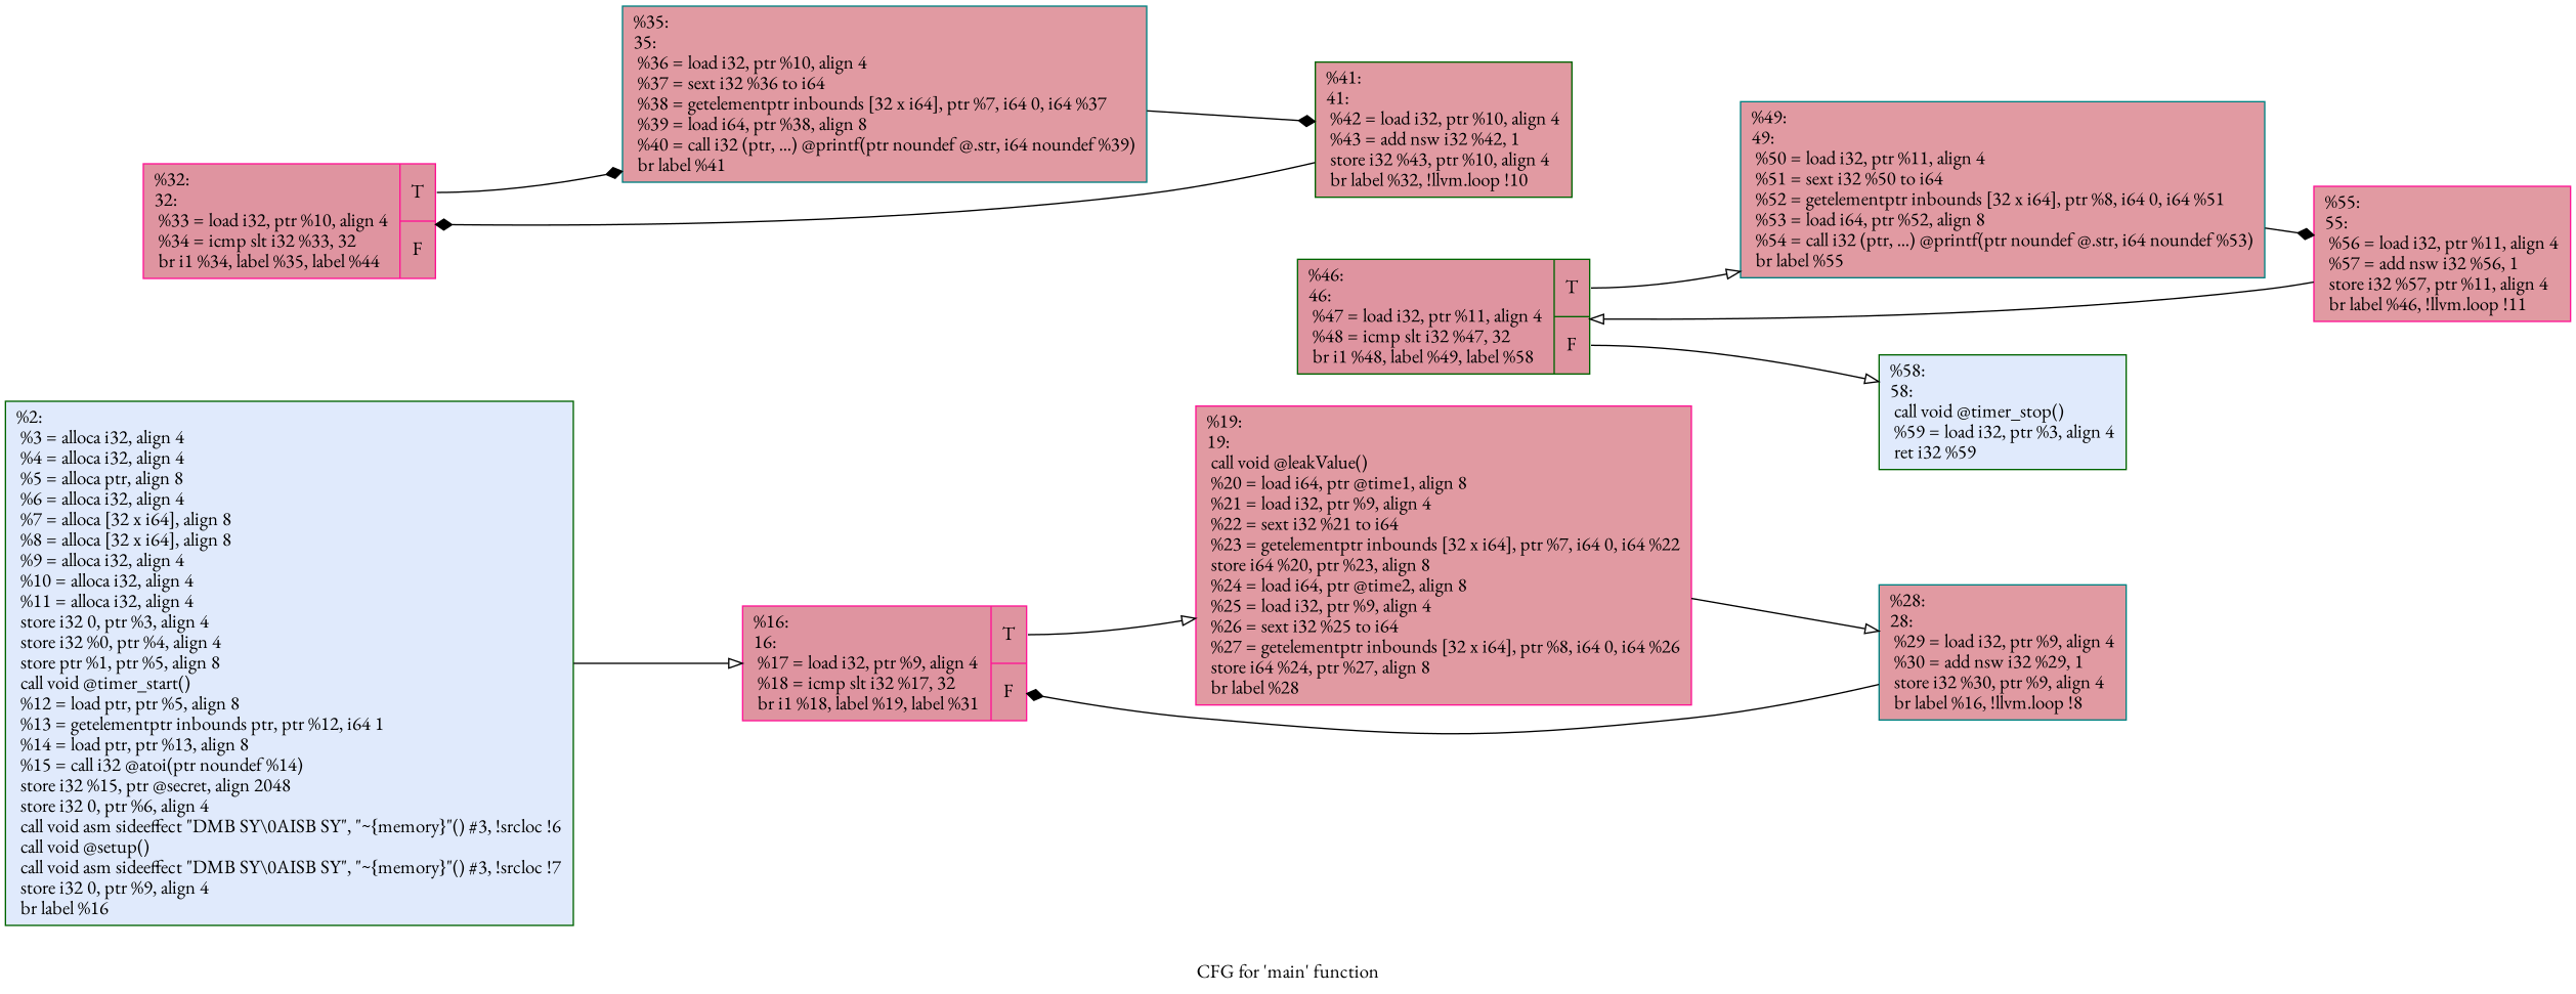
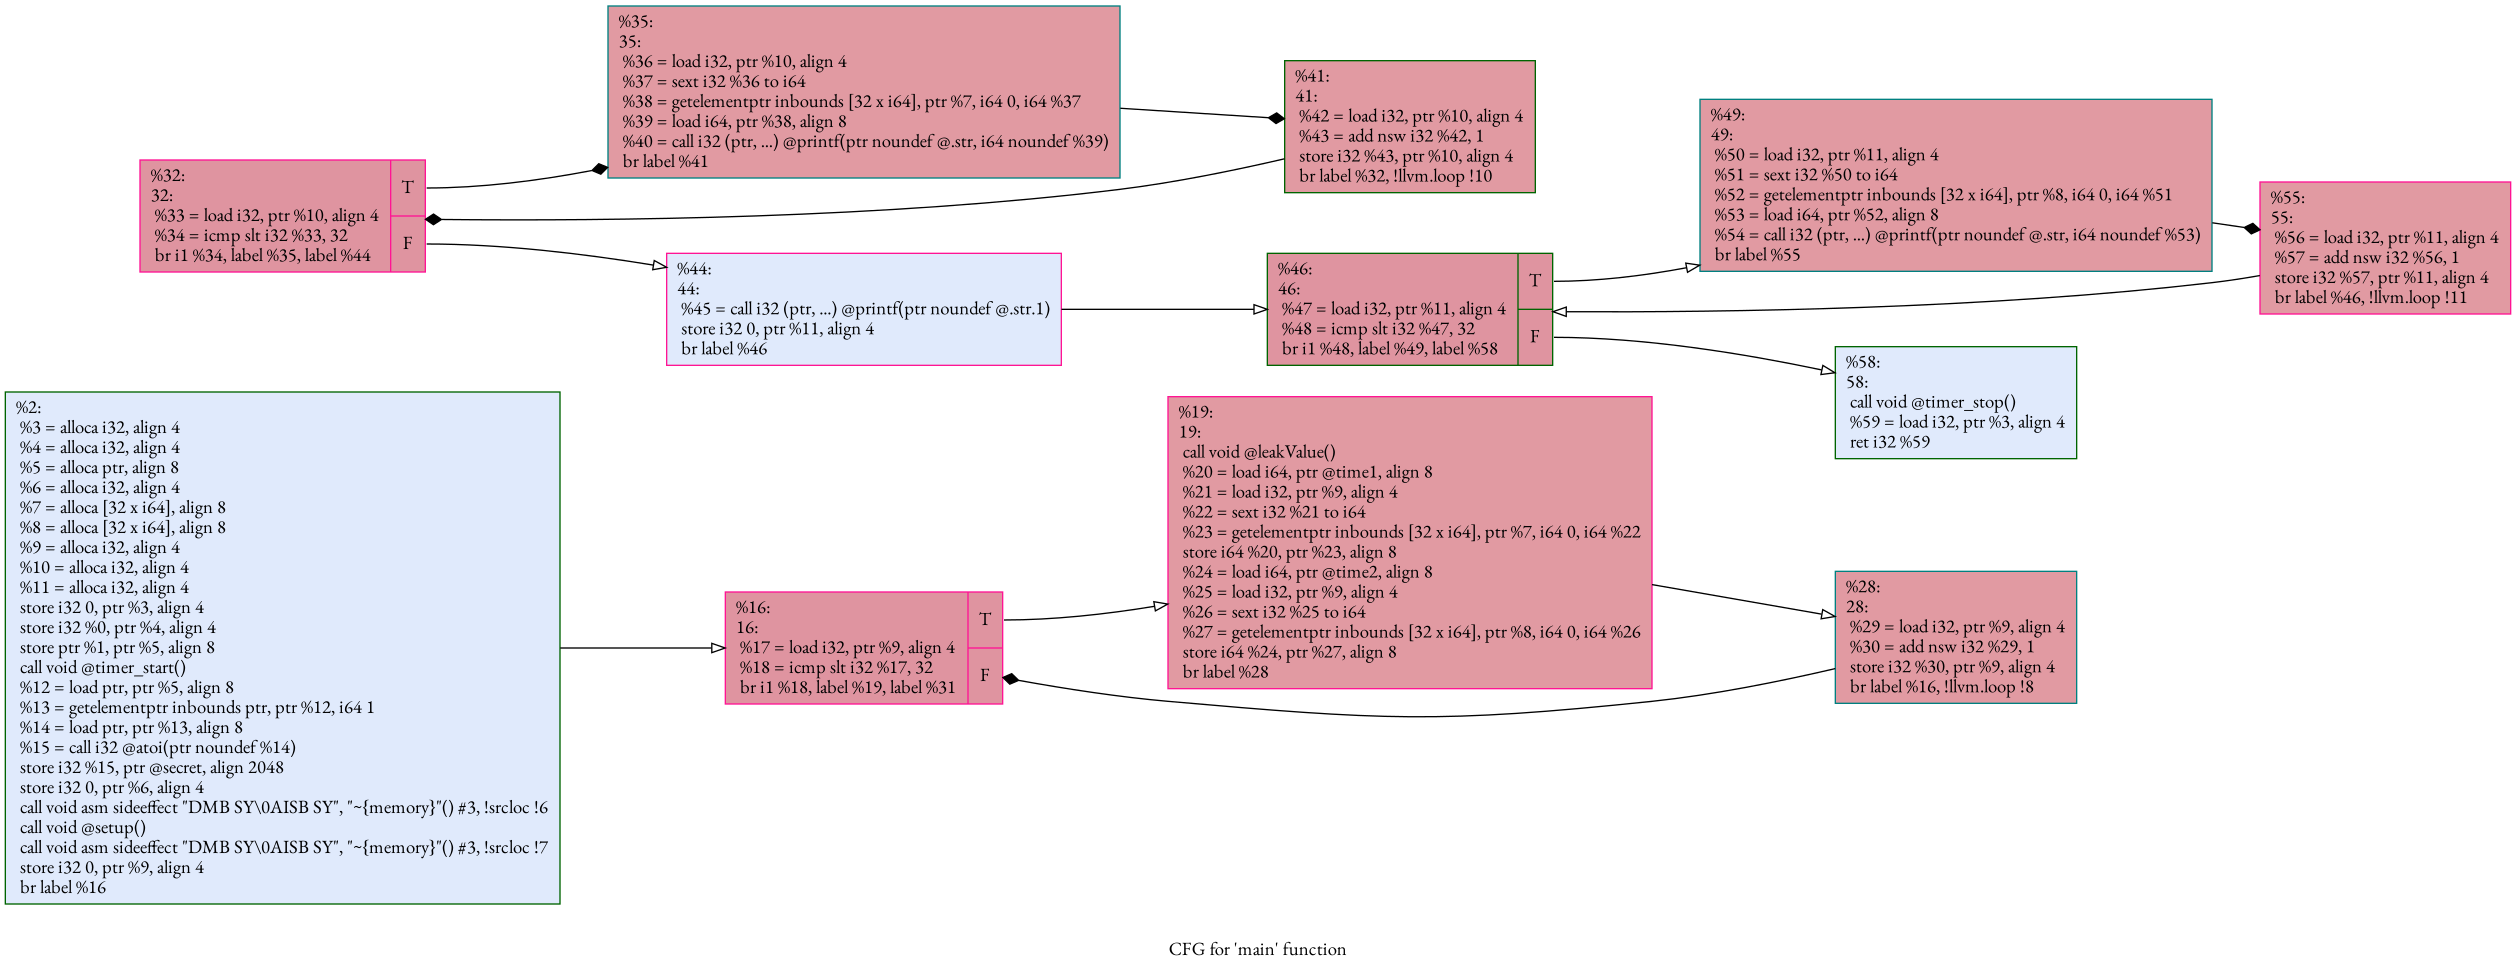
  digraph {
    fontname="EB Garamond"
    label="CFG for 'main' function"
    rankdir=LR
    node [color=deeppink fillcolor="#bb1b2c70" fontname="EB Garamond" shape=record style=filled]
    edge [arrowhead=onormal fontname="EB Garamond"]
    n1 [color=darkgreen fillcolor="#b9d0f970" label="{%2:\l  %3 = alloca i32, align 4\l  %4 = alloca i32, align 4\l  %5 = alloca ptr, align 8\l  %6 = alloca i32, align 4\l  %7 = alloca [32 x i64], align 8\l  %8 = alloca [32 x i64], align 8\l  %9 = alloca i32, align 4\l  %10 = alloca i32, align 4\l  %11 = alloca i32, align 4\l  store i32 0, ptr %3, align 4\l  store i32 %0, ptr %4, align 4\l  store ptr %1, ptr %5, align 8\l  call void @timer_start()\l  %12 = load ptr, ptr %5, align 8\l  %13 = getelementptr inbounds ptr, ptr %12, i64 1\l  %14 = load ptr, ptr %13, align 8\l  %15 = call i32 @atoi(ptr noundef %14)\l  store i32 %15, ptr @secret, align 2048\l  store i32 0, ptr %6, align 4\l  call void asm sideeffect \"DMB SY\\0AISB SY\", \"~\{memory\}\"() #3, !srcloc !6\l  call void @setup()\l  call void asm sideeffect \"DMB SY\\0AISB SY\", \"~\{memory\}\"() #3, !srcloc !7\l  store i32 0, ptr %9, align 4\l  br label %16\l}"]
    n2 [fillcolor="#b70d2870" label="{%16:\l16:                                               \l  %17 = load i32, ptr %9, align 4\l  %18 = icmp slt i32 %17, 32\l  br i1 %18, label %19, label %31\l|{<s0>T|<s1>F}}"]
    n3 [label="{%19:\l19:                                               \l  call void @leakValue()\l  %20 = load i64, ptr @time1, align 8\l  %21 = load i32, ptr %9, align 4\l  %22 = sext i32 %21 to i64\l  %23 = getelementptr inbounds [32 x i64], ptr %7, i64 0, i64 %22\l  store i64 %20, ptr %23, align 8\l  %24 = load i64, ptr @time2, align 8\l  %25 = load i32, ptr %9, align 4\l  %26 = sext i32 %25 to i64\l  %27 = getelementptr inbounds [32 x i64], ptr %8, i64 0, i64 %26\l  store i64 %24, ptr %27, align 8\l  br label %28\l}"]
    n4 [color=teal label="{%28:\l28:                                               \l  %29 = load i32, ptr %9, align 4\l  %30 = add nsw i32 %29, 1\l  store i32 %30, ptr %9, align 4\l  br label %16, !llvm.loop !8\l}"]
    n5 [fillcolor="#b70d2870" label="{%32:\l32:                                               \l  %33 = load i32, ptr %10, align 4\l  %34 = icmp slt i32 %33, 32\l  br i1 %34, label %35, label %44\l|{<s0>T|<s1>F}}"]
    n6 [color=teal label="{%35:\l35:                                               \l  %36 = load i32, ptr %10, align 4\l  %37 = sext i32 %36 to i64\l  %38 = getelementptr inbounds [32 x i64], ptr %7, i64 0, i64 %37\l  %39 = load i64, ptr %38, align 8\l  %40 = call i32 (ptr, ...) @printf(ptr noundef @.str, i64 noundef %39)\l  br label %41\l}"]
+   n7 [fillcolor="#b9d0f970" label="{%44:\l44:                                               \l  %45 = call i32 (ptr, ...) @printf(ptr noundef @.str.1)\l  store i32 0, ptr %11, align 4\l  br label %46\l}"]
    n8 [color=darkgreen label="{%41:\l41:                                               \l  %42 = load i32, ptr %10, align 4\l  %43 = add nsw i32 %42, 1\l  store i32 %43, ptr %10, align 4\l  br label %32, !llvm.loop !10\l}"]
    n9 [color=darkgreen fillcolor="#b70d2870" label="{%46:\l46:                                               \l  %47 = load i32, ptr %11, align 4\l  %48 = icmp slt i32 %47, 32\l  br i1 %48, label %49, label %58\l|{<s0>T|<s1>F}}"]
    n10 [color=teal label="{%49:\l49:                                               \l  %50 = load i32, ptr %11, align 4\l  %51 = sext i32 %50 to i64\l  %52 = getelementptr inbounds [32 x i64], ptr %8, i64 0, i64 %51\l  %53 = load i64, ptr %52, align 8\l  %54 = call i32 (ptr, ...) @printf(ptr noundef @.str, i64 noundef %53)\l  br label %55\l}"]
    n11 [color=darkgreen fillcolor="#b9d0f970" label="{%58:\l58:                                               \l  call void @timer_stop()\l  %59 = load i32, ptr %3, align 4\l  ret i32 %59\l}"]
    n12 [label="{%55:\l55:                                               \l  %56 = load i32, ptr %11, align 4\l  %57 = add nsw i32 %56, 1\l  store i32 %57, ptr %11, align 4\l  br label %46, !llvm.loop !11\l}"]
    n1 -> n2
    n2 -> n3 [tailport=s0]
    n3 -> n4
    n4 -> n2 [arrowhead=diamond]
    n5 -> n6 [arrowhead=diamond tailport=s0]
+   n5 -> n7 [tailport=s1]
    n6 -> n8 [arrowhead=diamond]
+   n7 -> n9
    n8 -> n5 [arrowhead=diamond]
    n9 -> n10 [tailport=s0]
    n9 -> n11 [tailport=s1]
    n10 -> n12 [arrowhead=diamond]
    n12 -> n9
  }
